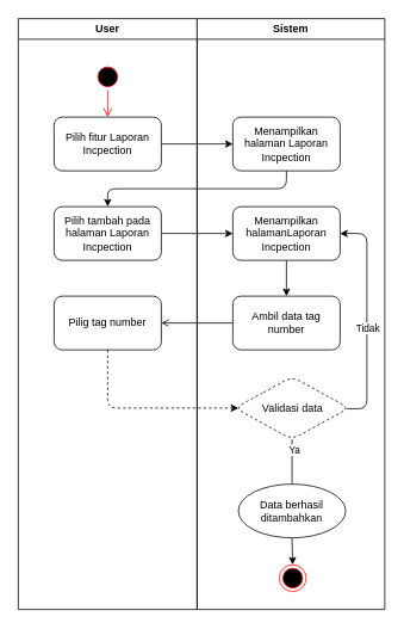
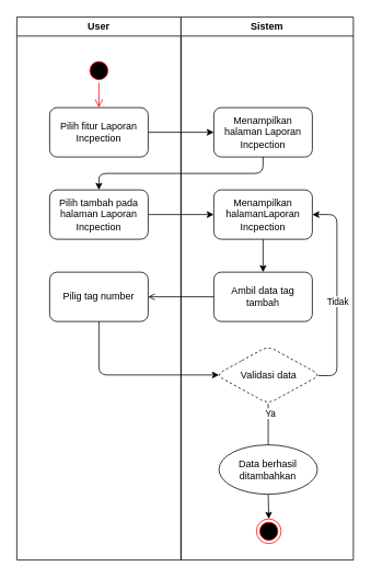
  <mxCell id="0" />
  <mxCell id="1" parent="0" />
  <mxCell id="2" value="User" style="swimlane;whiteSpace=wrap;html=1;" vertex="1" parent="1"><mxGeometry x="20" y="20" width="200" height="660" as="geometry" /></mxCell>
  <mxCell id="3" value="" style="ellipse;html=1;shape=startState;fillColor=#000000;strokeColor=#ff0000;" vertex="1" parent="2"><mxGeometry x="85" y="50" width="30" height="30" as="geometry" /></mxCell>
  <mxCell id="4" value="" style="edgeStyle=orthogonalEdgeStyle;html=1;verticalAlign=bottom;endArrow=open;endSize=8;strokeColor=#ff0000;entryX=0.5;entryY=0;entryDx=0;entryDy=0;" edge="1" source="3" parent="2" target="5"><mxGeometry relative="1" as="geometry"><mxPoint x="100" y="140" as="targetPoint" /></mxGeometry></mxCell>
  <mxCell id="5" value="Pilih fitur Laporan Incpection" style="rounded=1;whiteSpace=wrap;html=1;" vertex="1" parent="2"><mxGeometry x="40" y="110" width="120" height="60" as="geometry" /></mxCell>
  <mxCell id="6" value="Pilih tambah pada halaman&amp;nbsp;&lt;span style=&quot;color: rgb(0, 0, 0);&quot;&gt;Laporan Incpection&lt;/span&gt;" style="rounded=1;whiteSpace=wrap;html=1;" vertex="1" parent="2"><mxGeometry x="40" y="210" width="120" height="60" as="geometry" /></mxCell>
  <mxCell id="7" value="Pilig tag number" style="rounded=1;whiteSpace=wrap;html=1;" vertex="1" parent="2"><mxGeometry x="40" y="310" width="120" height="60" as="geometry" /></mxCell>
  <mxCell id="8" value="Sistem" style="swimlane;whiteSpace=wrap;html=1;startSize=23;" vertex="1" parent="1"><mxGeometry x="220" y="20" width="210" height="660" as="geometry" /></mxCell>
  <mxCell id="9" value="Menampilkan halaman&amp;nbsp;&lt;span style=&quot;color: rgb(0, 0, 0);&quot;&gt;Laporan Incpection&lt;/span&gt;" style="rounded=1;whiteSpace=wrap;html=1;" vertex="1" parent="8"><mxGeometry x="40" y="110" width="120" height="60" as="geometry" /></mxCell>
  <mxCell id="10" value="" style="edgeStyle=none;html=1;" edge="1" parent="8" source="11" target="12"><mxGeometry relative="1" as="geometry" /></mxCell>
  <mxCell id="11" value="Menampilkan halaman&lt;span style=&quot;color: rgb(0, 0, 0);&quot;&gt;Laporan Incpection&lt;/span&gt;" style="rounded=1;whiteSpace=wrap;html=1;" vertex="1" parent="8"><mxGeometry x="40" y="210" width="120" height="60" as="geometry" /></mxCell>
- <mxCell id="12" value="Ambil data tag number" style="rounded=1;whiteSpace=wrap;html=1;" vertex="1" parent="8"><mxGeometry x="40" y="310" width="120" height="60" as="geometry" /></mxCell>
+ <mxCell id="12" value="Ambil data tag tambah" style="rounded=1;whiteSpace=wrap;html=1;" vertex="1" parent="8"><mxGeometry x="40" y="310" width="120" height="60" as="geometry" /></mxCell>
  <mxCell id="13" value="" style="edgeStyle=none;html=1;endArrow=none;" edge="1" parent="8" source="17" target="19"><mxGeometry relative="1" as="geometry" /></mxCell>
  <mxCell id="14" value="Ya" style="edgeLabel;html=1;align=center;verticalAlign=middle;resizable=0;points=[];" vertex="1" connectable="0" parent="13"><mxGeometry x="-0.541" y="2" relative="1" as="geometry"><mxPoint as="offset" /></mxGeometry></mxCell>
  <mxCell id="15" style="edgeStyle=none;html=1;entryX=1;entryY=0.5;entryDx=0;entryDy=0;exitX=0.975;exitY=0.51;exitDx=0;exitDy=0;exitPerimeter=0;" edge="1" parent="8" source="17" target="11"><mxGeometry relative="1" as="geometry"><Array as="points"><mxPoint x="190" y="436" /><mxPoint x="190" y="240" /></Array></mxGeometry></mxCell>
  <mxCell id="16" value="Tidak" style="edgeLabel;html=1;align=center;verticalAlign=middle;resizable=0;points=[];" vertex="1" connectable="0" parent="15"><mxGeometry x="-0.087" relative="1" as="geometry"><mxPoint as="offset" /></mxGeometry></mxCell>
  <mxCell id="17" value="Validasi data" style="rhombus;whiteSpace=wrap;html=1;rounded=1;dashed=1;" vertex="1" parent="8"><mxGeometry x="42.5" y="400" width="127.5" height="70" as="geometry" /></mxCell>
  <mxCell id="18" value="" style="edgeStyle=none;html=1;" edge="1" parent="8" source="19" target="20"><mxGeometry relative="1" as="geometry" /></mxCell>
  <mxCell id="19" value="Data berhasil ditambahkan" style="ellipse;whiteSpace=wrap;html=1;" vertex="1" parent="8"><mxGeometry x="46.25" y="520" width="120" height="60" as="geometry" /></mxCell>
  <mxCell id="20" value="" style="ellipse;html=1;shape=endState;fillColor=#000000;strokeColor=#ff0000;" vertex="1" parent="8"><mxGeometry x="92" y="610" width="30" height="30" as="geometry" /></mxCell>
  <mxCell id="21" value="" style="edgeStyle=none;html=1;" edge="1" parent="1" source="5" target="9"><mxGeometry relative="1" as="geometry" /></mxCell>
  <mxCell id="22" value="" style="edgeStyle=none;html=1;" edge="1" parent="1" source="6" target="11"><mxGeometry relative="1" as="geometry" /></mxCell>
  <mxCell id="23" value="" style="edgeStyle=none;html=1;entryX=0.5;entryY=0;entryDx=0;entryDy=0;exitX=0.5;exitY=1;exitDx=0;exitDy=0;" edge="1" parent="1" source="9" target="6"><mxGeometry relative="1" as="geometry"><mxPoint x="246" y="190" as="sourcePoint" /><Array as="points"><mxPoint x="320" y="210" /><mxPoint x="120" y="210" /></Array></mxGeometry></mxCell>
  <mxCell id="24" value="" style="edgeStyle=none;html=1;endArrow=open;" edge="1" parent="1" source="12" target="7"><mxGeometry relative="1" as="geometry" /></mxCell>
- <mxCell id="25" value="" style="edgeStyle=none;html=1;exitX=0.5;exitY=1;exitDx=0;exitDy=0;entryX=0.03;entryY=0.5;entryDx=0;entryDy=0;entryPerimeter=0;dashed=1;" edge="1" parent="1" source="7" target="17"><mxGeometry relative="1" as="geometry"><Array as="points"><mxPoint x="120" y="455" /></Array></mxGeometry></mxCell>
+ <mxCell id="25" value="" style="edgeStyle=none;html=1;exitX=0.5;exitY=1;exitDx=0;exitDy=0;entryX=0.03;entryY=0.5;entryDx=0;entryDy=0;entryPerimeter=0;" edge="1" parent="1" source="7" target="17"><mxGeometry relative="1" as="geometry"><Array as="points"><mxPoint x="120" y="455" /></Array></mxGeometry></mxCell>
